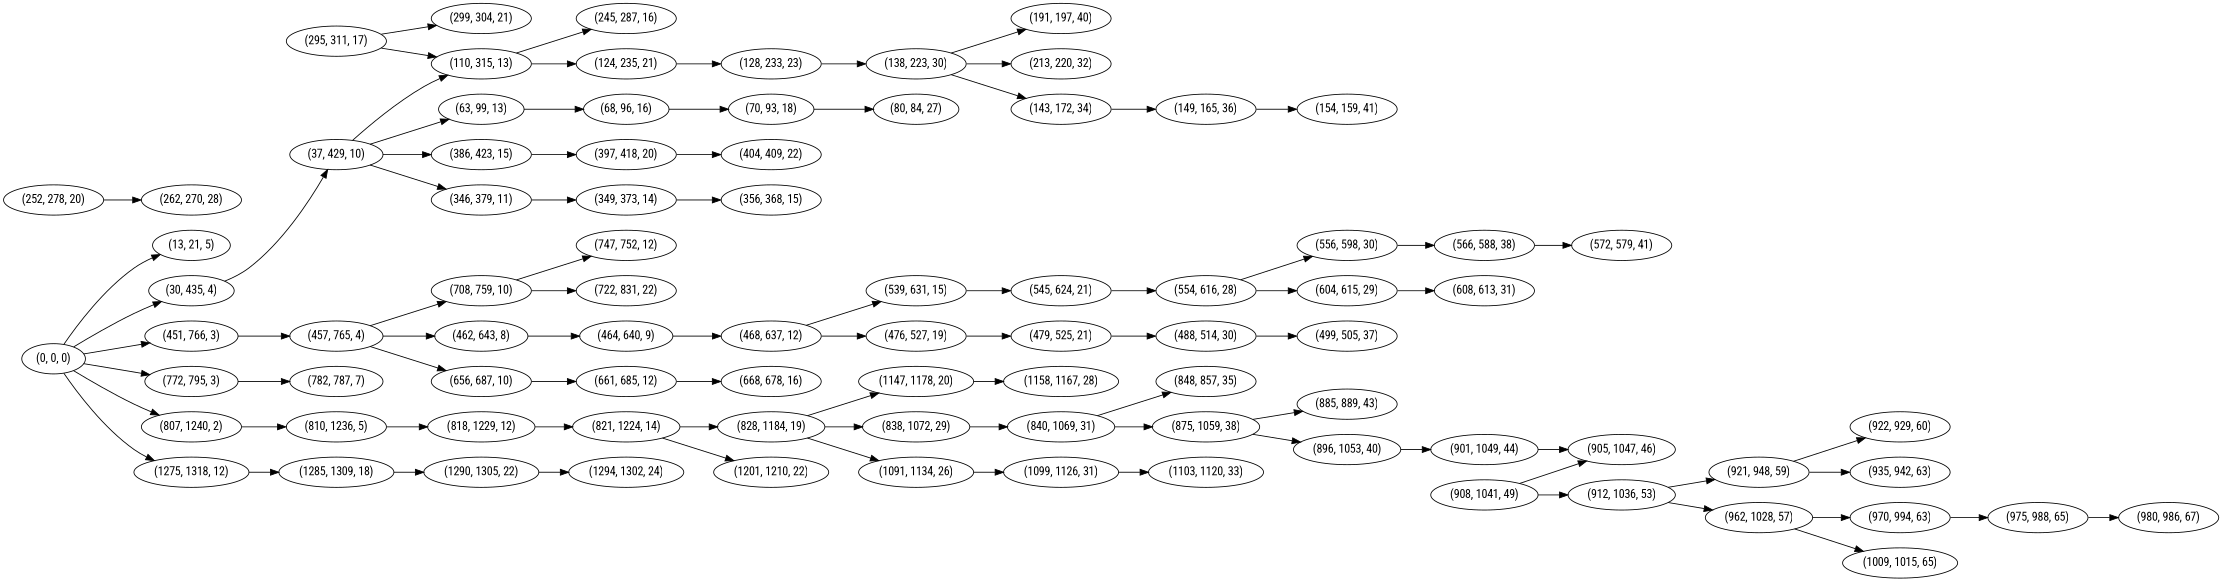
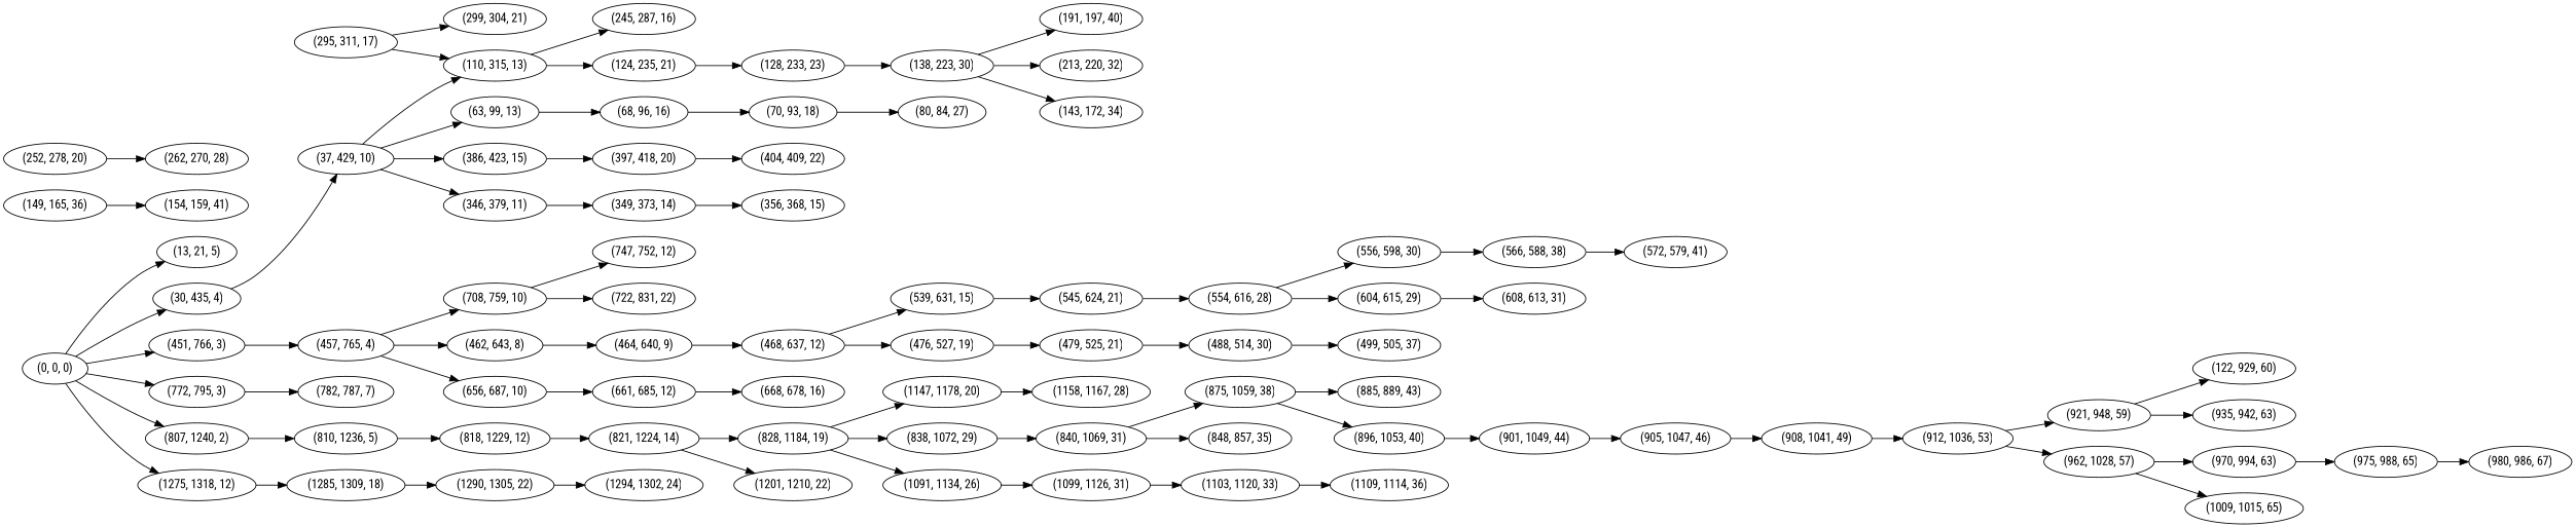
  digraph {
    fontname="Roboto Condensed"
    rankdir=LR
    node [fontname="Roboto Condensed"]
    edge [fontname="Roboto Condensed"]
    "(0, 0, 0)"
    "(13, 21, 5)"
    "(30, 435, 4)"
    "(451, 766, 3)"
    "(772, 795, 3)"
    "(807, 1240, 2)"
    "(1275, 1318, 12)"
    "(37, 429, 10)"
    "(457, 765, 4)"
    "(782, 787, 7)"
    "(810, 1236, 5)"
    "(1285, 1309, 18)"
    "(63, 99, 13)"
    "(110, 315, 13)"
    "(346, 379, 11)"
    "(386, 423, 15)"
    "(68, 96, 16)"
    "(124, 235, 21)"
    "(245, 287, 16)"
    "(349, 373, 14)"
    "(397, 418, 20)"
    "(70, 93, 18)"
    "(80, 84, 27)"
    "(128, 233, 23)"
    "(295, 311, 17)"
    "(299, 304, 21)"
    "(138, 223, 30)"
    "(143, 172, 34)"
    "(191, 197, 40)"
    "(213, 220, 32)"
    "(149, 165, 36)"
    "(154, 159, 41)"
    "(252, 278, 20)"
    "(262, 270, 28)"
    "(356, 368, 15)"
    "(404, 409, 22)"
    "(462, 643, 8)"
    "(656, 687, 10)"
    "(708, 759, 10)"
    "(464, 640, 9)"
    "(661, 685, 12)"
    n42 [label="(722, 831, 22)"]
    "(747, 752, 12)"
    "(468, 637, 12)"
    "(476, 527, 19)"
    "(539, 631, 15)"
    "(479, 525, 21)"
    "(545, 624, 21)"
    "(488, 514, 30)"
    "(499, 505, 37)"
    "(554, 616, 28)"
    "(556, 598, 30)"
    "(604, 615, 29)"
    "(566, 588, 38)"
    "(608, 613, 31)"
    "(572, 579, 41)"
    "(668, 678, 16)"
    "(818, 1229, 12)"
    "(821, 1224, 14)"
    "(828, 1184, 19)"
    "(1201, 1210, 22)"
    "(838, 1072, 29)"
    "(1091, 1134, 26)"
    "(1147, 1178, 20)"
    "(840, 1069, 31)"
    "(1099, 1126, 31)"
    "(1158, 1167, 28)"
    "(848, 857, 35)"
    "(875, 1059, 38)"
    "(885, 889, 43)"
    "(896, 1053, 40)"
    "(901, 1049, 44)"
    "(905, 1047, 46)"
    "(908, 1041, 49)"
    "(912, 1036, 53)"
    "(921, 948, 59)"
    "(962, 1028, 57)"
-   "(922, 929, 60)"
+   "(922, 929, 60)" [label="(122, 929, 60)"]
    "(935, 942, 63)"
    "(970, 994, 63)"
    "(1009, 1015, 65)"
    "(975, 988, 65)"
    "(980, 986, 67)"
    "(1103, 1120, 33)"
+   "(1109, 1114, 36)"
    "(1290, 1305, 22)"
    "(1294, 1302, 24)"
    "(0, 0, 0)" -> "(13, 21, 5)"
    "(0, 0, 0)" -> "(30, 435, 4)"
    "(0, 0, 0)" -> "(451, 766, 3)"
    "(0, 0, 0)" -> "(772, 795, 3)"
    "(0, 0, 0)" -> "(807, 1240, 2)"
    "(0, 0, 0)" -> "(1275, 1318, 12)"
    "(30, 435, 4)" -> "(37, 429, 10)"
    "(451, 766, 3)" -> "(457, 765, 4)"
    "(772, 795, 3)" -> "(782, 787, 7)"
    "(807, 1240, 2)" -> "(810, 1236, 5)"
    "(1275, 1318, 12)" -> "(1285, 1309, 18)"
    "(37, 429, 10)" -> "(63, 99, 13)"
    "(37, 429, 10)" -> "(110, 315, 13)"
    "(37, 429, 10)" -> "(346, 379, 11)"
    "(37, 429, 10)" -> "(386, 423, 15)"
    "(457, 765, 4)" -> "(462, 643, 8)"
    "(457, 765, 4)" -> "(656, 687, 10)"
    "(457, 765, 4)" -> "(708, 759, 10)"
    "(810, 1236, 5)" -> "(818, 1229, 12)"
    "(1285, 1309, 18)" -> "(1290, 1305, 22)"
    "(63, 99, 13)" -> "(68, 96, 16)"
    "(110, 315, 13)" -> "(124, 235, 21)"
    "(110, 315, 13)" -> "(245, 287, 16)"
    "(346, 379, 11)" -> "(349, 373, 14)"
    "(386, 423, 15)" -> "(397, 418, 20)"
    "(68, 96, 16)" -> "(70, 93, 18)"
    "(124, 235, 21)" -> "(128, 233, 23)"
    "(349, 373, 14)" -> "(356, 368, 15)"
    "(397, 418, 20)" -> "(404, 409, 22)"
    "(70, 93, 18)" -> "(80, 84, 27)"
    "(128, 233, 23)" -> "(138, 223, 30)"
    "(295, 311, 17)" -> "(110, 315, 13)"
    "(295, 311, 17)" -> "(299, 304, 21)"
    "(138, 223, 30)" -> "(143, 172, 34)"
    "(138, 223, 30)" -> "(191, 197, 40)"
    "(138, 223, 30)" -> "(213, 220, 32)"
-   "(143, 172, 34)" -> "(149, 165, 36)"
    "(149, 165, 36)" -> "(154, 159, 41)"
    "(252, 278, 20)" -> "(262, 270, 28)"
    "(462, 643, 8)" -> "(464, 640, 9)"
    "(656, 687, 10)" -> "(661, 685, 12)"
    "(708, 759, 10)" -> n42
    "(708, 759, 10)" -> "(747, 752, 12)"
    "(464, 640, 9)" -> "(468, 637, 12)"
    "(661, 685, 12)" -> "(668, 678, 16)"
    "(468, 637, 12)" -> "(476, 527, 19)"
    "(468, 637, 12)" -> "(539, 631, 15)"
    "(476, 527, 19)" -> "(479, 525, 21)"
    "(539, 631, 15)" -> "(545, 624, 21)"
    "(479, 525, 21)" -> "(488, 514, 30)"
    "(545, 624, 21)" -> "(554, 616, 28)"
    "(488, 514, 30)" -> "(499, 505, 37)"
    "(554, 616, 28)" -> "(556, 598, 30)"
    "(554, 616, 28)" -> "(604, 615, 29)"
    "(556, 598, 30)" -> "(566, 588, 38)"
    "(604, 615, 29)" -> "(608, 613, 31)"
    "(566, 588, 38)" -> "(572, 579, 41)"
    "(818, 1229, 12)" -> "(821, 1224, 14)"
    "(821, 1224, 14)" -> "(828, 1184, 19)"
    "(821, 1224, 14)" -> "(1201, 1210, 22)"
    "(828, 1184, 19)" -> "(838, 1072, 29)"
    "(828, 1184, 19)" -> "(1091, 1134, 26)"
    "(828, 1184, 19)" -> "(1147, 1178, 20)"
    "(838, 1072, 29)" -> "(840, 1069, 31)"
    "(1091, 1134, 26)" -> "(1099, 1126, 31)"
    "(1147, 1178, 20)" -> "(1158, 1167, 28)"
    "(840, 1069, 31)" -> "(848, 857, 35)"
    "(840, 1069, 31)" -> "(875, 1059, 38)"
    "(1099, 1126, 31)" -> "(1103, 1120, 33)"
    "(875, 1059, 38)" -> "(885, 889, 43)"
    "(875, 1059, 38)" -> "(896, 1053, 40)"
    "(896, 1053, 40)" -> "(901, 1049, 44)"
    "(901, 1049, 44)" -> "(905, 1047, 46)"
-   "(908, 1041, 49)" -> "(905, 1047, 46)"
+   "(905, 1047, 46)" -> "(908, 1041, 49)"
    "(908, 1041, 49)" -> "(912, 1036, 53)"
    "(912, 1036, 53)" -> "(921, 948, 59)"
    "(912, 1036, 53)" -> "(962, 1028, 57)"
    "(921, 948, 59)" -> "(922, 929, 60)"
    "(921, 948, 59)" -> "(935, 942, 63)"
    "(962, 1028, 57)" -> "(970, 994, 63)"
    "(962, 1028, 57)" -> "(1009, 1015, 65)"
    "(970, 994, 63)" -> "(975, 988, 65)"
    "(975, 988, 65)" -> "(980, 986, 67)"
+   "(1103, 1120, 33)" -> "(1109, 1114, 36)"
    "(1290, 1305, 22)" -> "(1294, 1302, 24)"
  }
